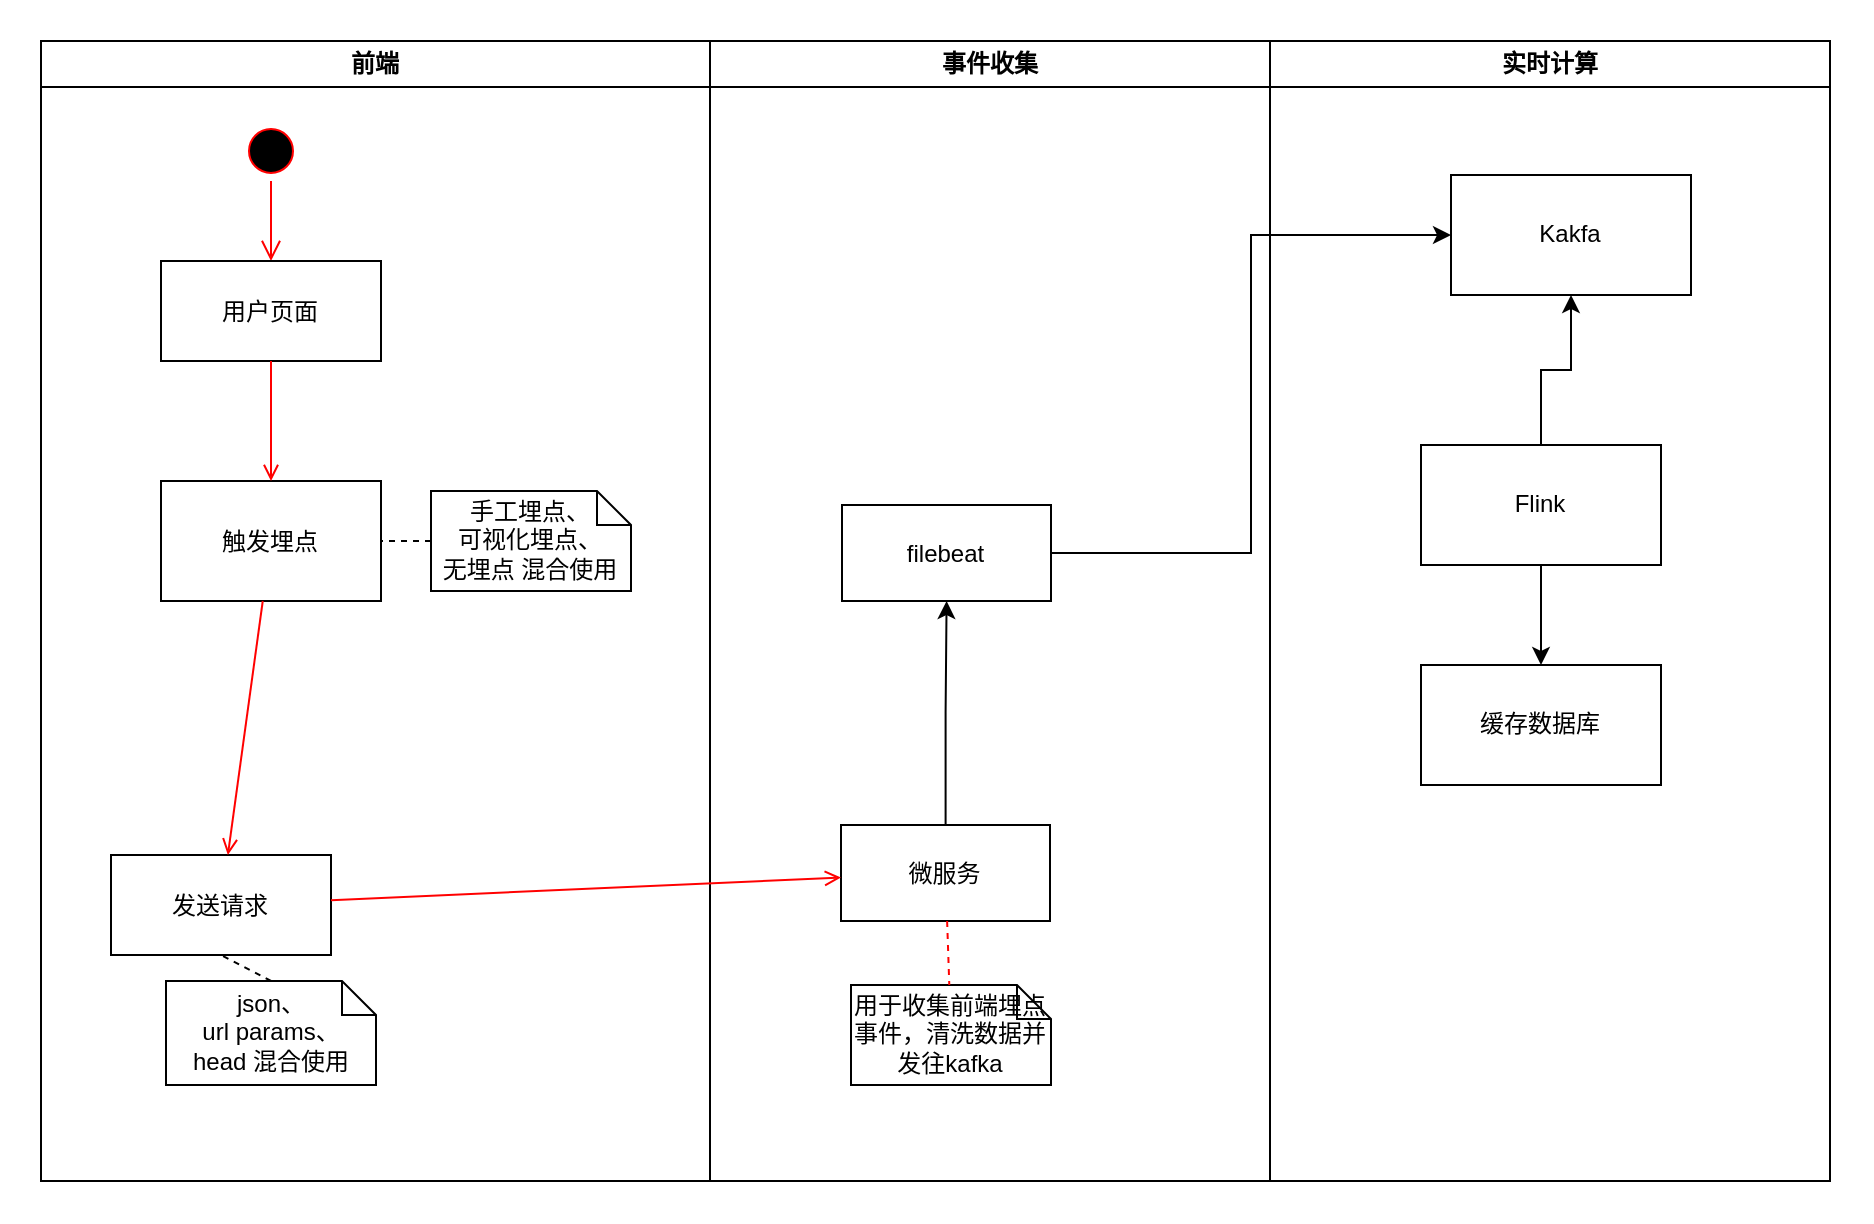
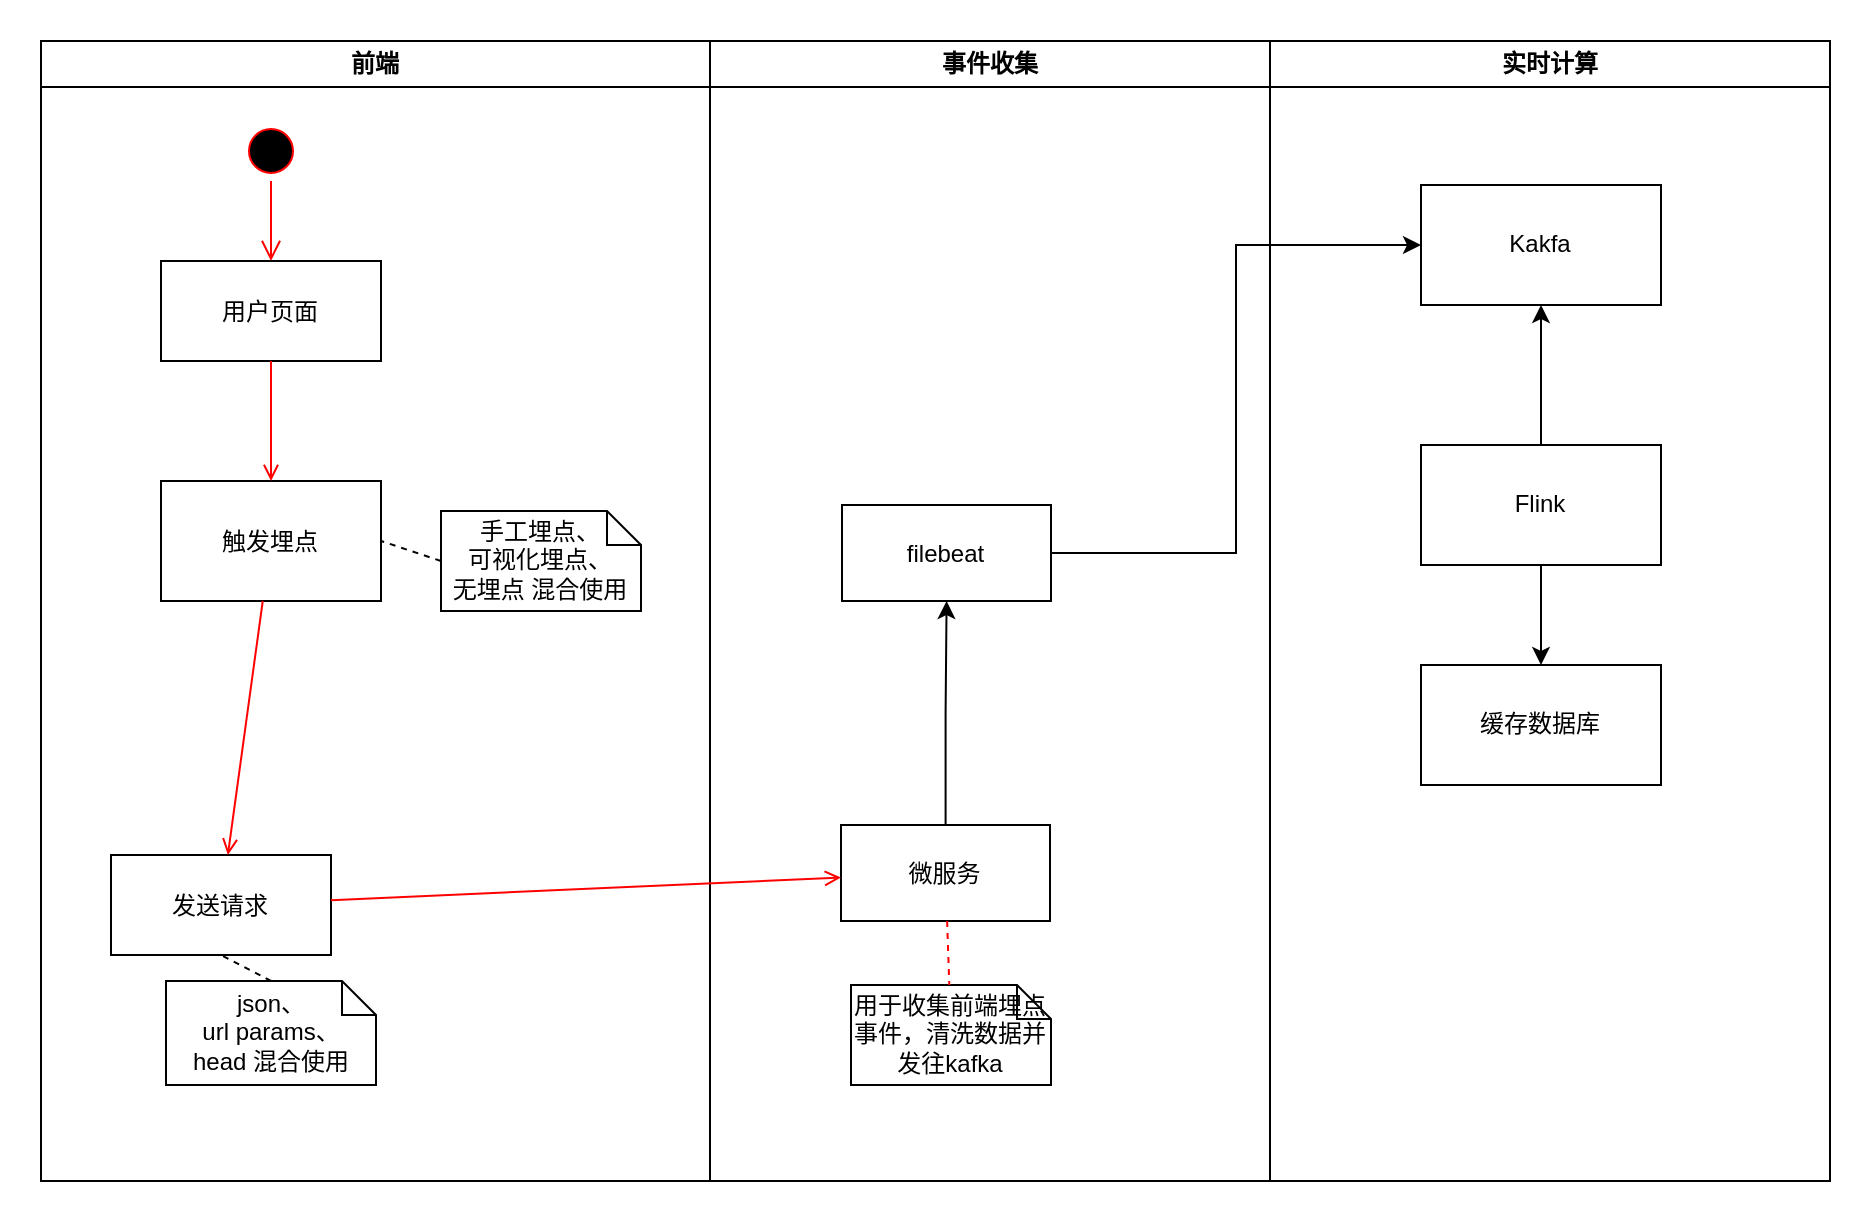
  <mxCell id="0" />
  <mxCell id="1" parent="0" />
  <mxCell id="2" value="前端" style="swimlane;whiteSpace=wrap" parent="1" vertex="1"><mxGeometry x="20" y="20" width="334.5" height="570" as="geometry" /></mxCell>
  <mxCell id="3" value="" style="ellipse;shape=startState;fillColor=#000000;strokeColor=#ff0000;" parent="2" vertex="1"><mxGeometry x="100" y="40" width="30" height="30" as="geometry" /></mxCell>
  <mxCell id="4" value="" style="edgeStyle=elbowEdgeStyle;elbow=horizontal;verticalAlign=bottom;endArrow=open;endSize=8;strokeColor=#FF0000;endFill=1;rounded=0" parent="2" source="3" target="5" edge="1"><mxGeometry x="100" y="40" as="geometry"><mxPoint x="115" y="110" as="targetPoint" /></mxGeometry></mxCell>
  <mxCell id="5" value="用户页面" style="" parent="2" vertex="1"><mxGeometry x="60" y="110" width="110" height="50" as="geometry" /></mxCell>
  <mxCell id="6" value="触发埋点" style="" parent="2" vertex="1"><mxGeometry x="60" y="220" width="110" height="60" as="geometry" /></mxCell>
  <mxCell id="7" value="" style="endArrow=open;strokeColor=#FF0000;endFill=1;rounded=0" parent="2" source="5" target="6" edge="1"><mxGeometry relative="1" as="geometry" /></mxCell>
  <mxCell id="8" value="发送请求" style="" parent="2" vertex="1"><mxGeometry x="35" y="407" width="110" height="50" as="geometry" /></mxCell>
  <mxCell id="9" value="" style="endArrow=open;strokeColor=#FF0000;endFill=1;rounded=0" parent="2" source="6" target="8" edge="1"><mxGeometry relative="1" as="geometry" /></mxCell>
  <mxCell id="10" value="json、&#10;url params、&#10;head 混合使用" style="shape=note;whiteSpace=wrap;size=17" vertex="1" parent="2"><mxGeometry x="62.5" y="470" width="105" height="52" as="geometry" /></mxCell>
- <mxCell id="11" value="手工埋点、&#10;可视化埋点、&#10;无埋点 混合使用" style="shape=note;whiteSpace=wrap;size=17" vertex="1" parent="2"><mxGeometry x="195" y="225" width="100" height="50" as="geometry" /></mxCell>
+ <mxCell id="11" value="手工埋点、&#10;可视化埋点、&#10;无埋点 混合使用" style="shape=note;whiteSpace=wrap;size=17" vertex="1" parent="2"><mxGeometry x="200" y="235" width="100" height="50" as="geometry" /></mxCell>
  <mxCell id="12" value="" style="endArrow=none;dashed=1;html=1;entryX=0.5;entryY=1;entryDx=0;entryDy=0;exitX=0.5;exitY=0;exitDx=0;exitDy=0;exitPerimeter=0;" edge="1" parent="2" source="10" target="8"><mxGeometry width="50" height="50" relative="1" as="geometry"><mxPoint x="190" y="492" as="sourcePoint" /><mxPoint x="240" y="442" as="targetPoint" /></mxGeometry></mxCell>
  <mxCell id="13" value="" style="endArrow=none;dashed=1;html=1;entryX=1;entryY=0.5;entryDx=0;entryDy=0;exitX=0;exitY=0.5;exitDx=0;exitDy=0;exitPerimeter=0;" edge="1" parent="2" source="11" target="6"><mxGeometry width="50" height="50" relative="1" as="geometry"><mxPoint x="220" y="382" as="sourcePoint" /><mxPoint x="270" y="332" as="targetPoint" /></mxGeometry></mxCell>
  <mxCell id="14" value="事件收集" style="swimlane;whiteSpace=wrap" parent="1" vertex="1"><mxGeometry x="354.5" y="20" width="280" height="570" as="geometry" /></mxCell>
  <mxCell id="15" style="edgeStyle=orthogonalEdgeStyle;rounded=0;orthogonalLoop=1;jettySize=auto;html=1;" edge="1" parent="14" source="16" target="19"><mxGeometry relative="1" as="geometry" /></mxCell>
  <mxCell id="16" value="微服务" style="" parent="14" vertex="1"><mxGeometry x="65.5" y="392" width="104.5" height="48" as="geometry" /></mxCell>
  <mxCell id="17" value="用于收集前端埋点事件，清洗数据并发往kafka" style="shape=note;whiteSpace=wrap;size=17" parent="14" vertex="1"><mxGeometry x="70.5" y="472" width="100" height="50" as="geometry" /></mxCell>
  <mxCell id="18" value="" style="endArrow=none;strokeColor=#FF0000;endFill=0;rounded=0;dashed=1" parent="14" source="16" target="17" edge="1"><mxGeometry relative="1" as="geometry" /></mxCell>
  <mxCell id="19" value="filebeat" style="" vertex="1" parent="14"><mxGeometry x="66" y="232" width="104.5" height="48" as="geometry" /></mxCell>
  <mxCell id="20" value="实时计算" style="swimlane;whiteSpace=wrap" parent="1" vertex="1"><mxGeometry x="634.5" y="20" width="280" height="570" as="geometry" /></mxCell>
- <mxCell id="21" value="Kakfa" style="rounded=0;whiteSpace=wrap;html=1;" vertex="1" parent="20"><mxGeometry x="90.5" y="67" width="120" height="60" as="geometry" /></mxCell>
+ <mxCell id="21" value="Kakfa" style="rounded=0;whiteSpace=wrap;html=1;" vertex="1" parent="20"><mxGeometry x="75.5" y="72" width="120" height="60" as="geometry" /></mxCell>
  <mxCell id="22" style="edgeStyle=orthogonalEdgeStyle;rounded=0;orthogonalLoop=1;jettySize=auto;html=1;entryX=0.5;entryY=1;entryDx=0;entryDy=0;" edge="1" parent="20" source="24" target="21"><mxGeometry relative="1" as="geometry" /></mxCell>
  <mxCell id="23" style="edgeStyle=orthogonalEdgeStyle;rounded=0;orthogonalLoop=1;jettySize=auto;html=1;" edge="1" parent="20" source="24" target="25"><mxGeometry relative="1" as="geometry" /></mxCell>
  <mxCell id="24" value="Flink" style="rounded=0;whiteSpace=wrap;html=1;" vertex="1" parent="20"><mxGeometry x="75.5" y="202" width="120" height="60" as="geometry" /></mxCell>
  <mxCell id="25" value="缓存数据库" style="rounded=0;whiteSpace=wrap;html=1;" vertex="1" parent="20"><mxGeometry x="75.5" y="312" width="120" height="60" as="geometry" /></mxCell>
  <mxCell id="26" value="" style="endArrow=open;strokeColor=#FF0000;endFill=1;rounded=0" parent="1" source="8" target="16" edge="1"><mxGeometry relative="1" as="geometry" /></mxCell>
  <mxCell id="27" style="edgeStyle=orthogonalEdgeStyle;rounded=0;orthogonalLoop=1;jettySize=auto;html=1;entryX=0;entryY=0.5;entryDx=0;entryDy=0;" edge="1" parent="1" source="19" target="21"><mxGeometry relative="1" as="geometry" /></mxCell>
